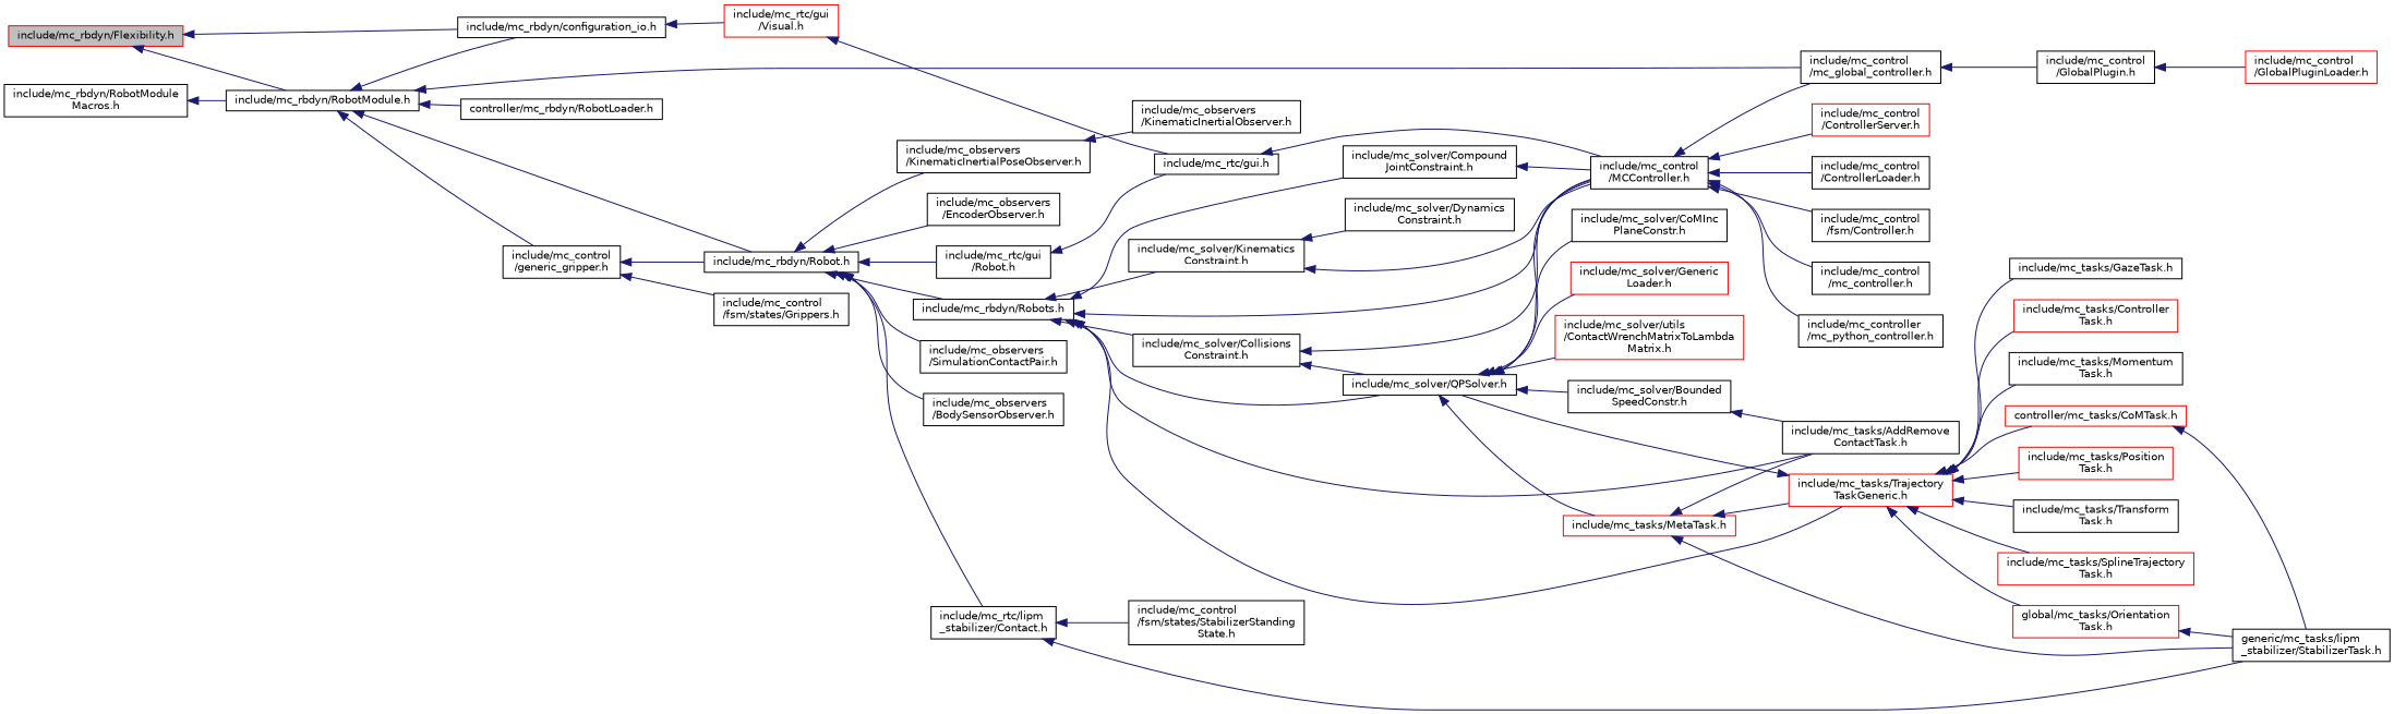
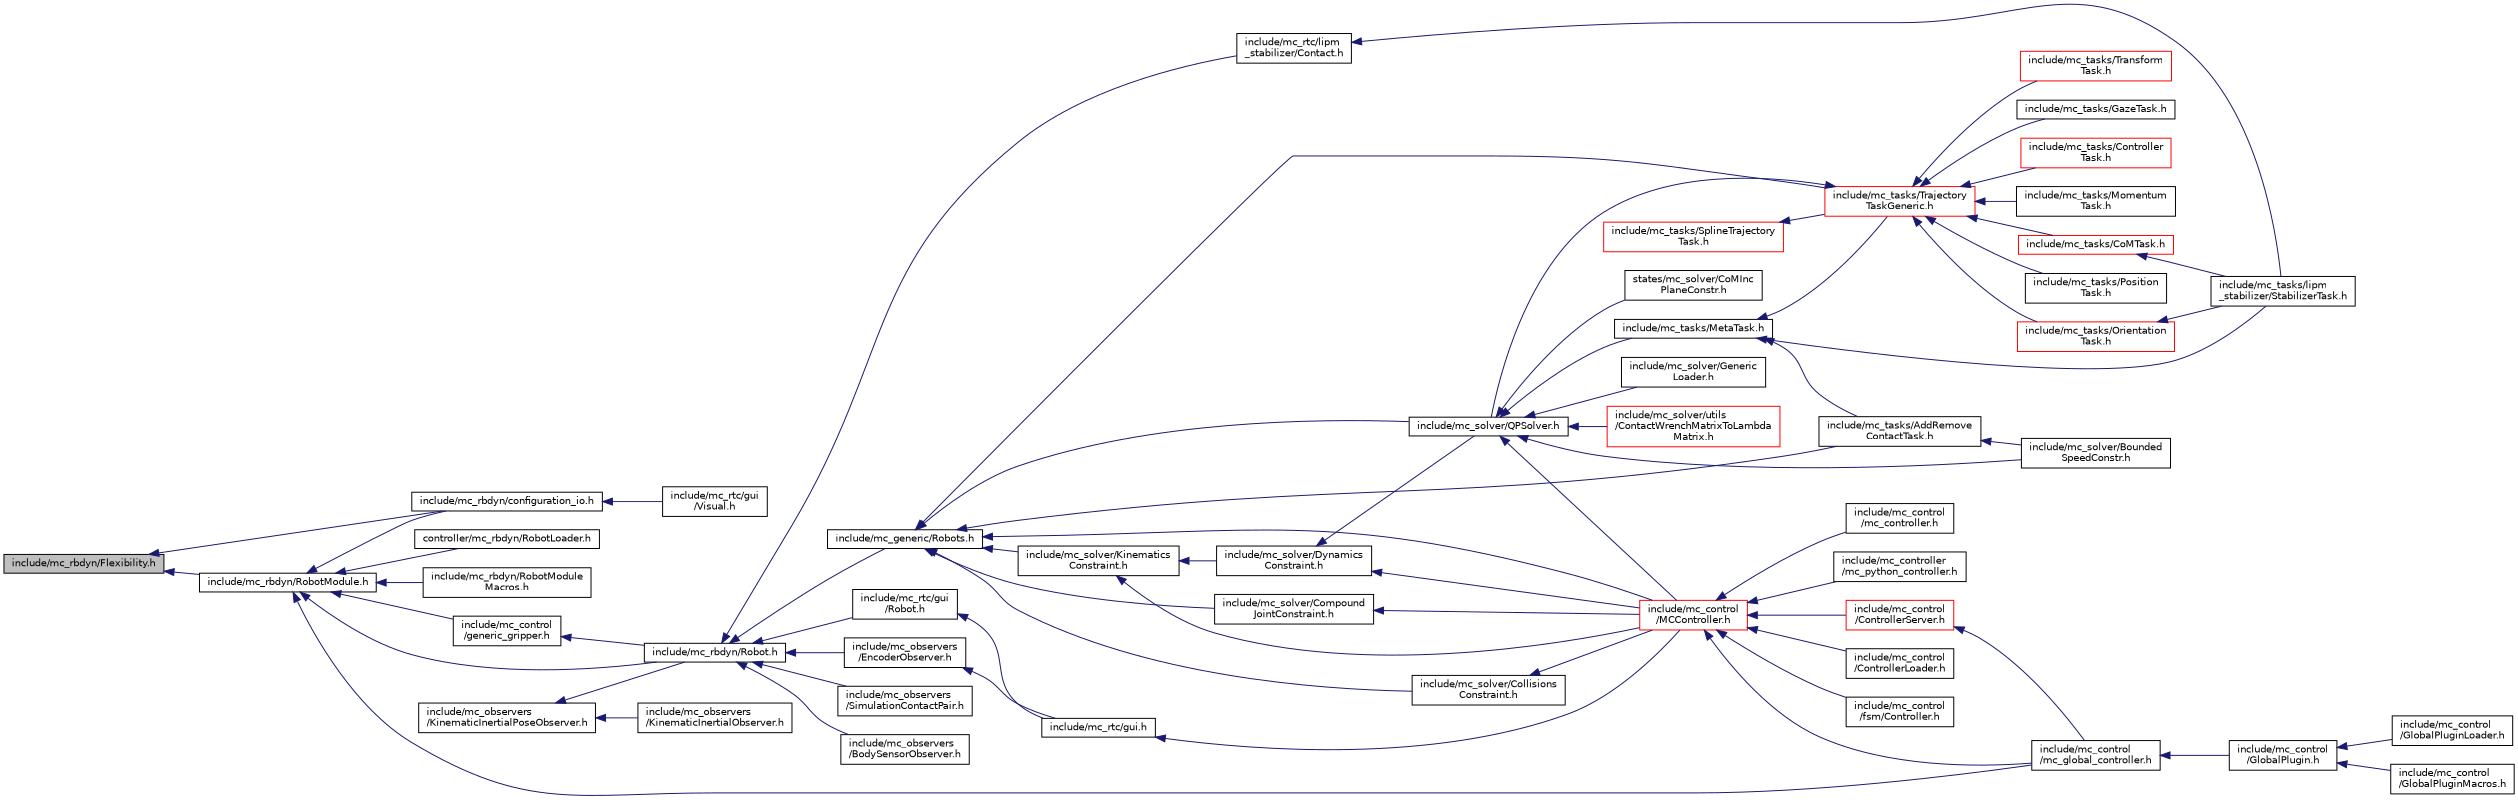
  digraph {
    rankdir=LR
    node [color=black fillcolor=white fontname=Helvetica fontsize=10 shape=record style=filled]
    edge [color=midnightblue dir=back fontname=Helvetica fontsize=10 labelfontname=Helvetica labelfontsize=10 style=solid]
-   n1 [color=red fillcolor=grey75 fontcolor=black height=0.2 label="include/mc_rbdyn/Flexibility.h" width=0.4]
+   n1 [fillcolor=grey75 fontcolor=black height=0.2 label="include/mc_rbdyn/Flexibility.h" width=0.4]
    n2 [height=0.2 label="include/mc_rbdyn/RobotModule.h" width=0.4]
    n3 [height=0.2 label="include/mc_rbdyn/configuration_io.h" width=0.4]
    n4 [height=0.2 label="include/mc_rbdyn/Robot.h" width=0.4]
    n5 [height=0.2 label="include/mc_control\l/mc_global_controller.h" width=0.4]
    n6 [height=0.2 label="include/mc_control\l/generic_gripper.h" width=0.4]
    n7 [height=0.2 label="controller/mc_rbdyn/RobotLoader.h" width=0.4]
    n8 [height=0.2 label="include/mc_rbdyn/RobotModule\lMacros.h" width=0.4]
-   n9 [color=red height=0.2 label="include/mc_rtc/gui\l/Visual.h" width=0.4]
-   n10 [height=0.2 label="include/mc_rbdyn/Robots.h" width=0.4]
+   n9 [height=0.2 label="include/mc_rtc/gui\l/Visual.h" width=0.4]
+   n10 [height=0.2 label="include/mc_generic/Robots.h" width=0.4]
    n11 [height=0.2 label="include/mc_rtc/gui\l/Robot.h" width=0.4]
    n12 [height=0.2 label="include/mc_rtc/lipm\l_stabilizer/Contact.h" width=0.4]
    n13 [height=0.2 label="include/mc_observers\l/SimulationContactPair.h" width=0.4]
    n14 [height=0.2 label="include/mc_observers\l/BodySensorObserver.h" width=0.4]
    n15 [height=0.2 label="include/mc_observers\l/EncoderObserver.h" width=0.4]
    n16 [height=0.2 label="include/mc_observers\l/KinematicInertialPoseObserver.h" width=0.4]
    n17 [height=0.2 label="include/mc_control\l/GlobalPlugin.h" width=0.4]
-   n18 [height=0.2 label="include/mc_control\l/fsm/states/Grippers.h" width=0.4]
    n19 [height=0.2 label="include/mc_solver/QPSolver.h" width=0.4]
    n20 [color=red height=0.2 label="include/mc_tasks/Trajectory\lTaskGeneric.h" width=0.4]
    n21 [height=0.2 label="include/mc_tasks/AddRemove\lContactTask.h" width=0.4]
-   n22 [height=0.2 label="include/mc_control\l/MCController.h" width=0.4]
+   n22 [color=red height=0.2 label="include/mc_control\l/MCController.h" width=0.4]
    n23 [height=0.2 label="include/mc_solver/Kinematics\lConstraint.h" width=0.4]
    n24 [height=0.2 label="include/mc_solver/Collisions\lConstraint.h" width=0.4]
    n25 [height=0.2 label="include/mc_solver/Compound\lJointConstraint.h" width=0.4]
    n26 [height=0.2 label="include/mc_rtc/gui.h" width=0.4]
-   n27 [height=0.2 label="generic/mc_tasks/lipm\l_stabilizer/StabilizerTask.h" width=0.4]
-   n28 [height=0.2 label="include/mc_control\l/fsm/states/StabilizerStanding\lState.h" width=0.4]
+   n27 [height=0.2 label="include/mc_tasks/lipm\l_stabilizer/StabilizerTask.h" width=0.4]
    n29 [height=0.2 label="include/mc_observers\l/KinematicInertialObserver.h" width=0.4]
-   n30 [color=red height=0.2 label="include/mc_tasks/MetaTask.h" width=0.4]
+   n30 [height=0.2 label="include/mc_tasks/MetaTask.h" width=0.4]
    n31 [height=0.2 label="include/mc_solver/Bounded\lSpeedConstr.h" width=0.4]
-   n32 [height=0.2 label="include/mc_solver/CoMInc\lPlaneConstr.h" width=0.4]
-   n33 [color=red height=0.2 label="include/mc_solver/Generic\lLoader.h" width=0.4]
+   n32 [height=0.2 label="states/mc_solver/CoMInc\lPlaneConstr.h" width=0.4]
+   n33 [height=0.2 label="include/mc_solver/Generic\lLoader.h" width=0.4]
    n34 [color=red height=0.2 label="include/mc_solver/utils\l/ContactWrenchMatrixToLambda\lMatrix.h" width=0.4]
-   n35 [color=red height=0.2 label="global/mc_tasks/Orientation\lTask.h" width=0.4]
-   n36 [color=red height=0.2 label="include/mc_tasks/Position\lTask.h" width=0.4]
-   n37 [color=red height=0.2 label="controller/mc_tasks/CoMTask.h" width=0.4]
-   n38 [height=0.2 label="include/mc_tasks/Transform\lTask.h" width=0.4]
+   n35 [color=red height=0.2 label="include/mc_tasks/Orientation\lTask.h" width=0.4]
+   n36 [height=0.2 label="include/mc_tasks/Position\lTask.h" width=0.4]
+   n37 [color=red height=0.2 label="include/mc_tasks/CoMTask.h" width=0.4]
+   n38 [color=red height=0.2 label="include/mc_tasks/Transform\lTask.h" width=0.4]
    n39 [color=red height=0.2 label="include/mc_tasks/SplineTrajectory\lTask.h" width=0.4]
    n40 [height=0.2 label="include/mc_tasks/GazeTask.h" width=0.4]
    n41 [color=red height=0.2 label="include/mc_tasks/Controller\lTask.h" width=0.4]
    n42 [height=0.2 label="include/mc_tasks/Momentum\lTask.h" width=0.4]
    n43 [color=red height=0.2 label="include/mc_control\l/ControllerServer.h" width=0.4]
    n44 [height=0.2 label="include/mc_control\l/ControllerLoader.h" width=0.4]
    n45 [height=0.2 label="include/mc_control\l/fsm/Controller.h" width=0.4]
    n46 [height=0.2 label="include/mc_control\l/mc_controller.h" width=0.4]
    n47 [height=0.2 label="include/mc_controller\l/mc_python_controller.h" width=0.4]
    n48 [height=0.2 label="include/mc_solver/Dynamics\lConstraint.h" width=0.4]
-   n49 [color=red height=0.2 label="include/mc_control\l/GlobalPluginLoader.h" width=0.4]
+   n49 [height=0.2 label="include/mc_control\l/GlobalPluginLoader.h" width=0.4]
+   n50 [height=0.2 label="include/mc_control\l/GlobalPluginMacros.h" width=0.4]
    n1 -> n2
    n1 -> n3
    n2 -> n3
    n2 -> n4
    n2 -> n5
    n2 -> n6
    n2 -> n7
-   n8 -> n2
+   n2 -> n8
    n3 -> n9
    n4 -> n10
    n4 -> n11
    n4 -> n12
    n4 -> n13
    n4 -> n14
    n4 -> n15
-   n4 -> n16
+   n16 -> n4
    n5 -> n17
    n6 -> n4
-   n6 -> n18
-   n9 -> n26
+   n15 -> n26
    n10 -> n19
    n10 -> n20
    n10 -> n21
    n10 -> n22
    n10 -> n23
    n10 -> n24
    n10 -> n25
    n11 -> n26
    n12 -> n27
-   n12 -> n28
    n16 -> n29
    n17 -> n49
+   n17 -> n50
    n19 -> n22
    n19 -> n30
    n19 -> n31
    n19 -> n32
    n19 -> n33
    n19 -> n34
    n20 -> n19
    n20 -> n35
    n20 -> n36
    n20 -> n37
    n20 -> n38
-   n20 -> n39
+   n39 -> n20
    n20 -> n40
    n20 -> n41
    n20 -> n42
    n22 -> n5
    n22 -> n43
    n22 -> n44
    n22 -> n45
    n22 -> n46
    n22 -> n47
    n23 -> n22
    n23 -> n48
    n24 -> n22
    n25 -> n22
    n26 -> n22
    n30 -> n20
    n30 -> n21
    n30 -> n27
-   n31 -> n21
+   n21 -> n31
    n35 -> n27
    n37 -> n27
-   n24 -> n19
+   n43 -> n5
+   n48 -> n19
+   n48 -> n22
  }
